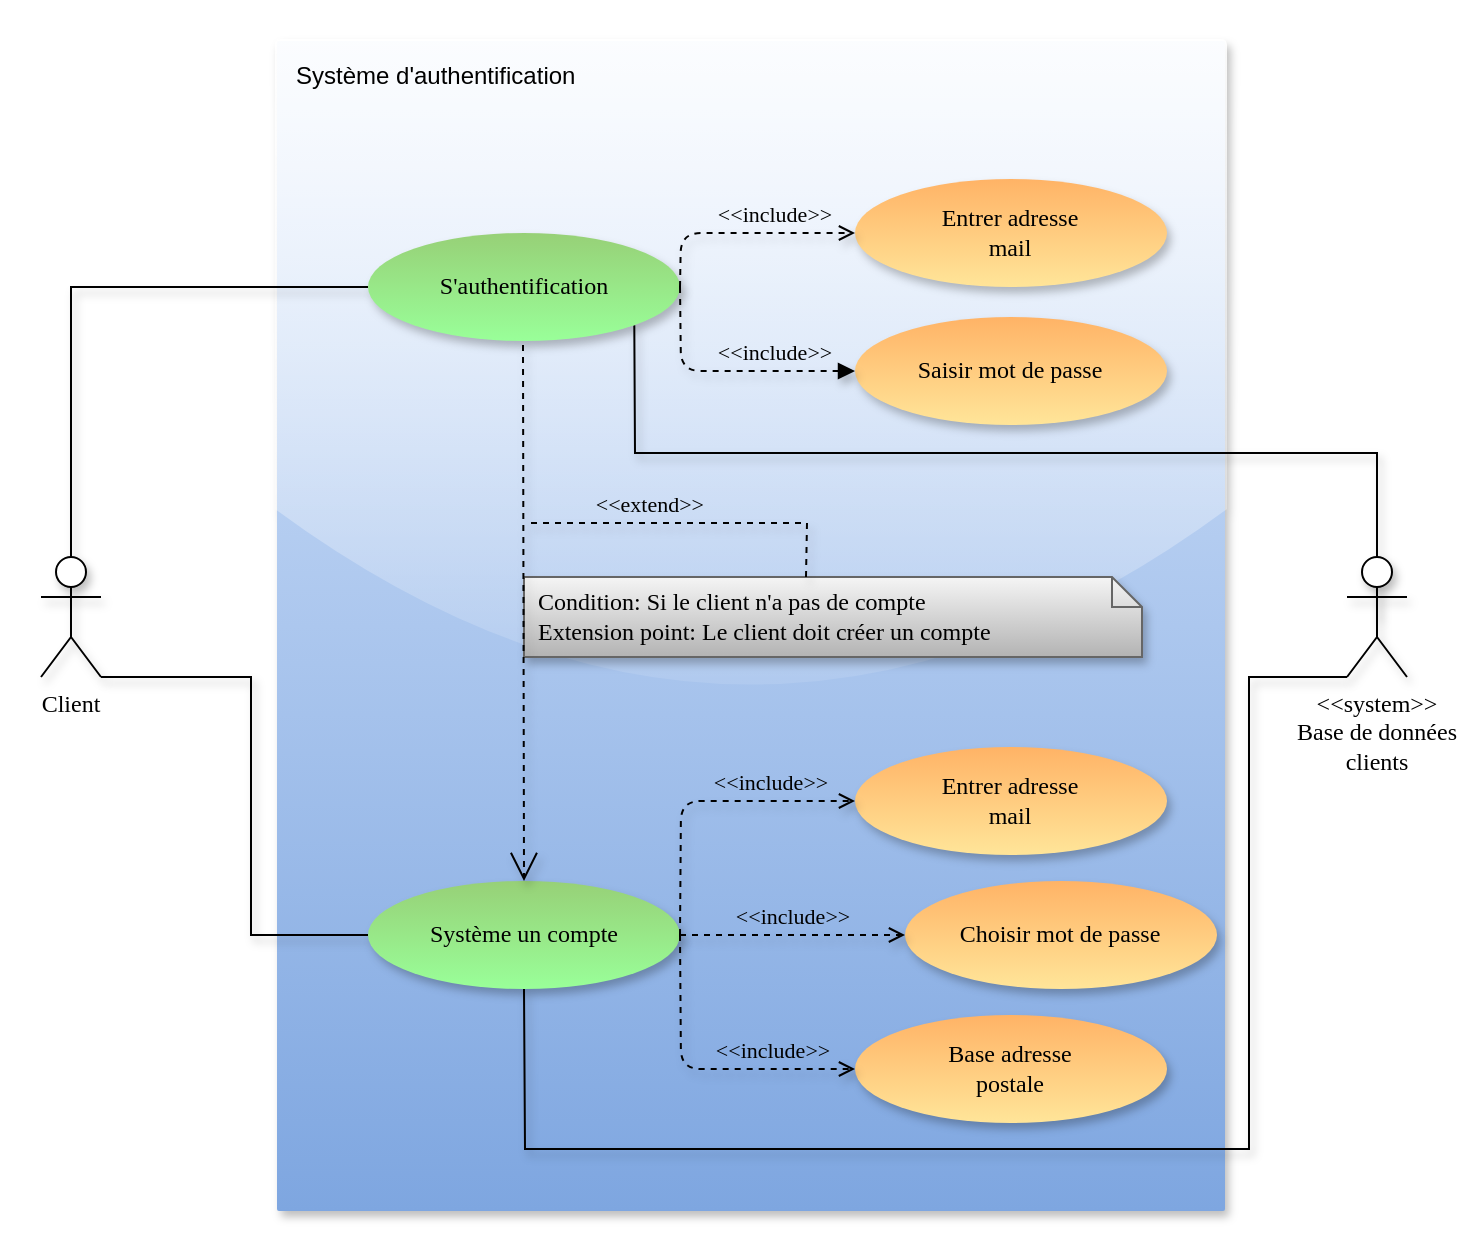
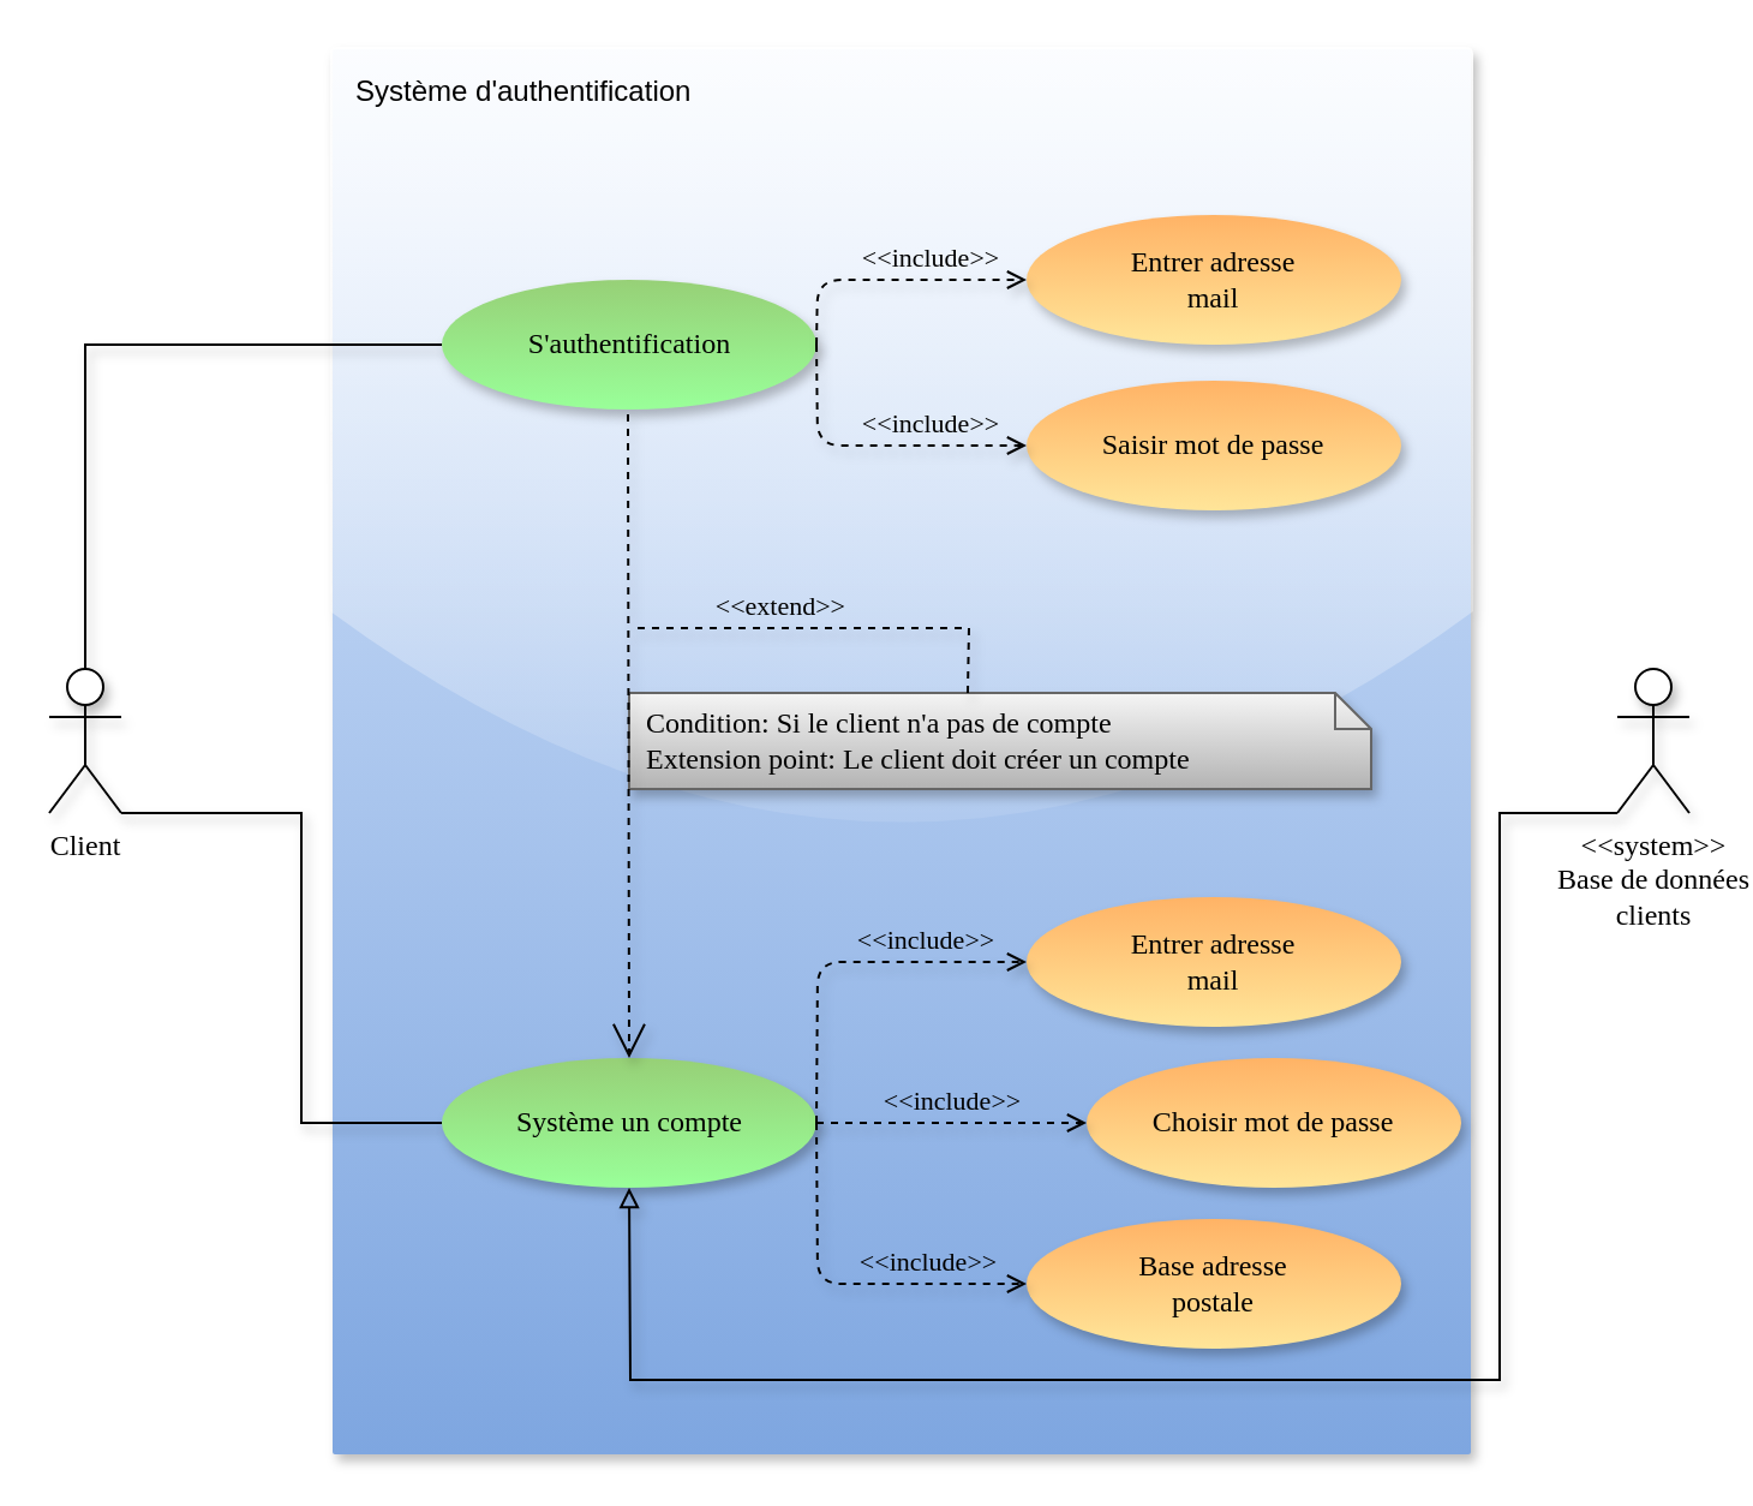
  <mxCell id="0" />
  <mxCell id="1" parent="0" />
  <mxCell id="2" value="&lt;div&gt;Système d'authentification&lt;/div&gt;" style="points=[[0,0,0],[0.25,0,0],[0.5,0,0],[0.75,0,0],[1,0,0],[1,0.25,0],[1,0.5,0],[1,0.75,0],[1,1,0],[0.75,1,0],[0.5,1,0],[0.25,1,0],[0,1,0],[0,0.75,0],[0,0.5,0],[0,0.25,0]];rounded=1;absoluteArcSize=1;arcSize=2;html=1;strokeColor=none;gradientColor=#7ea6e0;shadow=1;dashed=0;fontSize=12;align=left;verticalAlign=top;spacing=10;spacingTop=-4;fillColor=#dae8fc;glass=1;" parent="1" vertex="1"><mxGeometry x="138" y="20" width="474" height="585" as="geometry" /></mxCell>
  <mxCell id="3" style="edgeStyle=none;rounded=0;orthogonalLoop=1;jettySize=auto;html=1;exitX=0.5;exitY=0;exitDx=0;exitDy=0;exitPerimeter=0;entryX=0;entryY=0.5;entryDx=0;entryDy=0;endArrow=none;endFill=0;fontFamily=Verdana;shadow=1;" parent="1" source="5" target="9" edge="1"><mxGeometry relative="1" as="geometry"><Array as="points"><mxPoint x="35" y="143" /></Array></mxGeometry></mxCell>
  <mxCell id="4" style="edgeStyle=none;rounded=0;orthogonalLoop=1;jettySize=auto;html=1;exitX=1;exitY=1;exitDx=0;exitDy=0;exitPerimeter=0;entryX=0;entryY=0.5;entryDx=0;entryDy=0;endArrow=none;endFill=0;fontFamily=Verdana;shadow=1;" parent="1" source="5" target="12" edge="1"><mxGeometry relative="1" as="geometry"><Array as="points"><mxPoint x="125" y="338" /><mxPoint x="125" y="467" /></Array></mxGeometry></mxCell>
  <mxCell id="5" value="Client" style="shape=umlActor;verticalLabelPosition=bottom;labelBackgroundColor=none;verticalAlign=top;html=1;outlineConnect=0;rounded=1;shadow=1;glass=1;fontFamily=Verdana;" parent="1" vertex="1"><mxGeometry x="20" y="278" width="30" height="60" as="geometry" /></mxCell>
- <mxCell id="6" style="edgeStyle=none;rounded=0;orthogonalLoop=1;jettySize=auto;html=1;exitX=0.5;exitY=0.5;exitDx=0;exitDy=0;exitPerimeter=0;entryX=1;entryY=1;entryDx=0;entryDy=0;endArrow=none;endFill=0;fontFamily=Verdana;shadow=1;" parent="1" source="8" target="9" edge="1"><mxGeometry relative="1" as="geometry"><Array as="points"><mxPoint x="688" y="226" /><mxPoint x="317" y="226" /></Array></mxGeometry></mxCell>
- <mxCell id="7" style="edgeStyle=none;rounded=0;orthogonalLoop=1;jettySize=auto;html=1;exitX=0;exitY=1;exitDx=0;exitDy=0;exitPerimeter=0;entryX=0.5;entryY=1;entryDx=0;entryDy=0;endArrow=none;endFill=0;fontFamily=Verdana;shadow=1;" parent="1" source="8" target="12" edge="1"><mxGeometry relative="1" as="geometry"><Array as="points"><mxPoint x="624" y="338" /><mxPoint x="624" y="574" /><mxPoint x="262" y="574" /></Array></mxGeometry></mxCell>
+ <mxCell id="7" style="edgeStyle=none;rounded=0;orthogonalLoop=1;jettySize=auto;html=1;exitX=0;exitY=1;exitDx=0;exitDy=0;exitPerimeter=0;entryX=0.5;entryY=1;entryDx=0;entryDy=0;endArrow=block;endFill=0;fontFamily=Verdana;shadow=1;" parent="1" source="8" target="12" edge="1"><mxGeometry relative="1" as="geometry"><Array as="points"><mxPoint x="624" y="338" /><mxPoint x="624" y="574" /><mxPoint x="262" y="574" /></Array></mxGeometry></mxCell>
  <mxCell id="8" value="&lt;div&gt;&amp;lt;&amp;lt;system&amp;gt;&amp;gt;&lt;/div&gt;&lt;div&gt;Base de données&lt;/div&gt;&lt;div&gt;clients&lt;br&gt;&lt;/div&gt;" style="shape=umlActor;verticalLabelPosition=bottom;labelBackgroundColor=none;verticalAlign=top;html=1;outlineConnect=0;rounded=1;shadow=1;glass=1;fontFamily=Verdana;" parent="1" vertex="1"><mxGeometry x="673" y="278" width="30" height="60" as="geometry" /></mxCell>
  <mxCell id="9" value="S'authentification" style="ellipse;whiteSpace=wrap;html=1;rounded=1;shadow=1;glass=1;gradientColor=#99FF99;fillColor=#97D077;strokeColor=none;fontFamily=Verdana;" parent="1" vertex="1"><mxGeometry x="183.5" y="116" width="156" height="54" as="geometry" /></mxCell>
  <mxCell id="10" value="&lt;div&gt;Entrer adresse&lt;/div&gt;&lt;div&gt;mail&lt;br&gt;&lt;/div&gt;" style="ellipse;whiteSpace=wrap;html=1;rounded=1;shadow=1;glass=1;gradientColor=#FFE599;fillColor=#FFB366;strokeColor=none;fontFamily=Verdana;" parent="1" vertex="1"><mxGeometry x="427" y="89" width="156" height="54" as="geometry" /></mxCell>
  <mxCell id="11" value="Saisir mot de passe" style="ellipse;whiteSpace=wrap;html=1;rounded=1;shadow=1;glass=1;gradientColor=#FFE599;fillColor=#FFB366;strokeColor=none;fontFamily=Verdana;" parent="1" vertex="1"><mxGeometry x="427" y="158" width="156" height="54" as="geometry" /></mxCell>
  <mxCell id="12" value="Système un compte" style="ellipse;whiteSpace=wrap;html=1;rounded=1;shadow=1;glass=1;gradientColor=#99FF99;fillColor=#97D077;strokeColor=none;fontFamily=Verdana;" parent="1" vertex="1"><mxGeometry x="183.5" y="440" width="156" height="54" as="geometry" /></mxCell>
  <mxCell id="13" value="Condition: Si le client n'a pas de compte&#10;Extension point: Le client doit créer un compte" style="shape=note;size=15;spacingLeft=5;align=left;whiteSpace=wrap;rounded=1;shadow=1;glass=1;labelBackgroundColor=none;fillColor=#f5f5f5;gradientColor=#b3b3b3;fontFamily=Verdana;strokeColor=#666666;" parent="1" vertex="1"><mxGeometry x="261.5" y="288" width="309" height="40" as="geometry" /></mxCell>
  <mxCell id="14" value="&amp;lt;&amp;lt;extend&amp;gt;&amp;gt;" style="align=right;html=1;verticalAlign=bottom;rounded=0;labelBackgroundColor=none;endArrow=open;endSize=12;dashed=1;fontFamily=Verdana;shadow=1;" parent="1" target="12" edge="1"><mxGeometry x="-0.335" y="92" relative="1" as="geometry"><mxPoint x="583" y="624" as="targetPoint" /><mxPoint x="261" y="172" as="sourcePoint" /><mxPoint as="offset" /></mxGeometry></mxCell>
  <mxCell id="15" value="" style="edgeStyle=none;html=1;endArrow=none;rounded=0;labelBackgroundColor=none;dashed=1;exitX=0;exitY=0;fontFamily=Verdana;exitDx=141;exitDy=0;exitPerimeter=0;shadow=1;" parent="1" source="13" edge="1"><mxGeometry relative="1" as="geometry"><mxPoint x="265" y="261" as="targetPoint" /><Array as="points"><mxPoint x="403" y="261" /></Array></mxGeometry></mxCell>
  <mxCell id="16" value="&lt;div&gt;Entrer adresse&lt;/div&gt;&lt;div&gt;mail&lt;br&gt;&lt;/div&gt;" style="ellipse;whiteSpace=wrap;html=1;rounded=1;shadow=1;glass=1;gradientColor=#FFE599;fillColor=#FFB366;strokeColor=none;fontFamily=Verdana;" parent="1" vertex="1"><mxGeometry x="427" y="373" width="156" height="54" as="geometry" /></mxCell>
  <mxCell id="17" value="Choisir mot de passe" style="ellipse;whiteSpace=wrap;html=1;rounded=1;shadow=1;glass=1;gradientColor=#FFE599;fillColor=#FFB366;strokeColor=none;fontFamily=Verdana;" parent="1" vertex="1"><mxGeometry x="452" y="440" width="156" height="54" as="geometry" /></mxCell>
  <mxCell id="18" value="&lt;div&gt;Base adresse &lt;br&gt;&lt;/div&gt;&lt;div&gt;postale&lt;br&gt;&lt;/div&gt;" style="ellipse;whiteSpace=wrap;html=1;rounded=1;shadow=1;glass=1;gradientColor=#FFE599;fillColor=#FFB366;strokeColor=none;fontFamily=Verdana;" parent="1" vertex="1"><mxGeometry x="427" y="507" width="156" height="54" as="geometry" /></mxCell>
  <mxCell id="19" value="&amp;lt;&amp;lt;include&amp;gt;&amp;gt;" style="edgeStyle=none;html=1;endArrow=open;verticalAlign=bottom;dashed=1;labelBackgroundColor=none;fontFamily=Verdana;exitX=1;exitY=0.5;exitDx=0;exitDy=0;entryX=0;entryY=0.5;entryDx=0;entryDy=0;shadow=1;" parent="1" source="9" target="10" edge="1"><mxGeometry x="0.298" width="160" relative="1" as="geometry"><mxPoint x="-95" y="629" as="sourcePoint" /><mxPoint x="65" y="629" as="targetPoint" /><Array as="points"><mxPoint x="340" y="116" /></Array><mxPoint as="offset" /></mxGeometry></mxCell>
- <mxCell id="20" value="&amp;lt;&amp;lt;include&amp;gt;&amp;gt;" style="edgeStyle=none;html=1;endArrow=block;verticalAlign=bottom;dashed=1;labelBackgroundColor=none;fontFamily=Verdana;exitX=1;exitY=0.5;exitDx=0;exitDy=0;entryX=0;entryY=0.5;entryDx=0;entryDy=0;shadow=1;" parent="1" source="9" target="11" edge="1"><mxGeometry x="0.38" width="160" relative="1" as="geometry"><mxPoint x="-102" y="658" as="sourcePoint" /><mxPoint x="58" y="658" as="targetPoint" /><Array as="points"><mxPoint x="340" y="185" /></Array><mxPoint as="offset" /></mxGeometry></mxCell>
+ <mxCell id="20" value="&amp;lt;&amp;lt;include&amp;gt;&amp;gt;" style="edgeStyle=none;html=1;endArrow=open;verticalAlign=bottom;dashed=1;labelBackgroundColor=none;fontFamily=Verdana;exitX=1;exitY=0.5;exitDx=0;exitDy=0;entryX=0;entryY=0.5;entryDx=0;entryDy=0;shadow=1;" parent="1" source="9" target="11" edge="1"><mxGeometry x="0.38" width="160" relative="1" as="geometry"><mxPoint x="-102" y="658" as="sourcePoint" /><mxPoint x="58" y="658" as="targetPoint" /><Array as="points"><mxPoint x="340" y="185" /></Array><mxPoint as="offset" /></mxGeometry></mxCell>
  <mxCell id="21" value="&amp;lt;&amp;lt;include&amp;gt;&amp;gt;" style="edgeStyle=none;html=1;endArrow=open;verticalAlign=bottom;dashed=1;labelBackgroundColor=none;fontFamily=Verdana;exitX=1;exitY=0.5;exitDx=0;exitDy=0;entryX=0;entryY=0.5;entryDx=0;entryDy=0;shadow=1;" parent="1" source="12" target="16" edge="1"><mxGeometry x="0.455" width="160" relative="1" as="geometry"><mxPoint x="-109" y="687" as="sourcePoint" /><mxPoint x="51" y="687" as="targetPoint" /><Array as="points"><mxPoint x="340" y="400" /></Array><mxPoint as="offset" /></mxGeometry></mxCell>
  <mxCell id="22" value="&amp;lt;&amp;lt;include&amp;gt;&amp;gt;" style="edgeStyle=none;html=1;endArrow=open;verticalAlign=bottom;dashed=1;labelBackgroundColor=none;fontFamily=Verdana;exitX=1;exitY=0.5;exitDx=0;exitDy=0;entryX=0;entryY=0.5;entryDx=0;entryDy=0;shadow=1;" parent="1" source="12" target="17" edge="1"><mxGeometry width="160" relative="1" as="geometry"><mxPoint x="-116" y="716" as="sourcePoint" /><mxPoint x="44" y="716" as="targetPoint" /></mxGeometry></mxCell>
  <mxCell id="23" value="&amp;lt;&amp;lt;include&amp;gt;&amp;gt;" style="edgeStyle=none;html=1;endArrow=open;verticalAlign=bottom;dashed=1;labelBackgroundColor=none;fontFamily=Verdana;exitX=1;exitY=0.5;exitDx=0;exitDy=0;entryX=0;entryY=0.5;entryDx=0;entryDy=0;shadow=1;" parent="1" source="12" target="18" edge="1"><mxGeometry x="0.468" width="160" relative="1" as="geometry"><mxPoint x="-123" y="745" as="sourcePoint" /><mxPoint x="37" y="745" as="targetPoint" /><Array as="points"><mxPoint x="340" y="534" /></Array><mxPoint as="offset" /></mxGeometry></mxCell>
